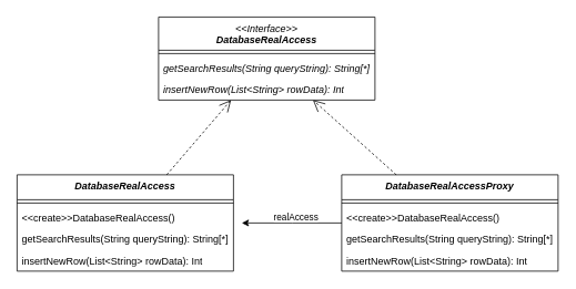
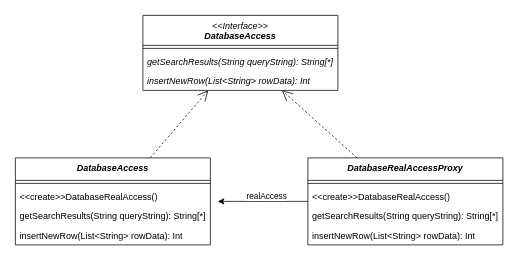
  <mxCell id="0" />
  <mxCell id="1" parent="0" />
- <mxCell id="2" value="&lt;span style=&quot;font-weight: normal;&quot;&gt;&amp;lt;&amp;lt;Interface&amp;gt;&amp;gt;&lt;/span&gt;&lt;br&gt;DatabaseRealAccess" style="swimlane;fontStyle=3;align=center;verticalAlign=top;childLayout=stackLayout;horizontal=1;startSize=40;horizontalStack=0;resizeParent=1;resizeParentMax=0;resizeLast=0;collapsible=1;marginBottom=0;whiteSpace=wrap;html=1;" vertex="1" parent="1"><mxGeometry x="190" y="20" width="260" height="100" as="geometry" /></mxCell>
+ <mxCell id="2" value="&lt;span style=&quot;font-weight: normal;&quot;&gt;&amp;lt;&amp;lt;Interface&amp;gt;&amp;gt;&lt;/span&gt;&lt;br&gt;DatabaseAccess" style="swimlane;fontStyle=3;align=center;verticalAlign=top;childLayout=stackLayout;horizontal=1;startSize=40;horizontalStack=0;resizeParent=1;resizeParentMax=0;resizeLast=0;collapsible=1;marginBottom=0;whiteSpace=wrap;html=1;" vertex="1" parent="1"><mxGeometry x="190" y="20" width="260" height="100" as="geometry" /></mxCell>
  <mxCell id="3" value="" style="line;strokeWidth=1;fillColor=none;align=left;verticalAlign=middle;spacingTop=-1;spacingLeft=3;spacingRight=3;rotatable=0;labelPosition=right;points=[];portConstraint=eastwest;strokeColor=inherit;" vertex="1" parent="2"><mxGeometry y="40" width="260" height="8" as="geometry" /></mxCell>
  <mxCell id="4" value="&lt;div&gt;getSearchResults(String queryString):&amp;nbsp;&lt;span style=&quot;background-color: transparent; color: light-dark(rgb(0, 0, 0), rgb(255, 255, 255));&quot;&gt;String[*]&lt;/span&gt;&lt;/div&gt;" style="text;strokeColor=none;fillColor=none;align=left;verticalAlign=top;spacingLeft=4;spacingRight=4;overflow=hidden;rotatable=0;points=[[0,0.5],[1,0.5]];portConstraint=eastwest;whiteSpace=wrap;html=1;fontStyle=2" vertex="1" parent="2"><mxGeometry y="48" width="260" height="26" as="geometry" /></mxCell>
  <mxCell id="5" value="&lt;div&gt;insertNewRow(List&amp;lt;String&amp;gt; rowData): Int&lt;/div&gt;" style="text;strokeColor=none;fillColor=none;align=left;verticalAlign=top;spacingLeft=4;spacingRight=4;overflow=hidden;rotatable=0;points=[[0,0.5],[1,0.5]];portConstraint=eastwest;whiteSpace=wrap;html=1;fontStyle=2" vertex="1" parent="2"><mxGeometry y="74" width="260" height="26" as="geometry" /></mxCell>
- <mxCell id="6" value="DatabaseRealAccess" style="swimlane;fontStyle=3;align=center;verticalAlign=top;childLayout=stackLayout;horizontal=1;startSize=30;horizontalStack=0;resizeParent=1;resizeParentMax=0;resizeLast=0;collapsible=1;marginBottom=0;whiteSpace=wrap;html=1;" vertex="1" parent="1"><mxGeometry x="20" y="210" width="260" height="116" as="geometry" /></mxCell>
+ <mxCell id="6" value="DatabaseAccess" style="swimlane;fontStyle=3;align=center;verticalAlign=top;childLayout=stackLayout;horizontal=1;startSize=30;horizontalStack=0;resizeParent=1;resizeParentMax=0;resizeLast=0;collapsible=1;marginBottom=0;whiteSpace=wrap;html=1;" vertex="1" parent="1"><mxGeometry x="20" y="210" width="260" height="116" as="geometry" /></mxCell>
  <mxCell id="7" value="" style="line;strokeWidth=1;fillColor=none;align=left;verticalAlign=middle;spacingTop=-1;spacingLeft=3;spacingRight=3;rotatable=0;labelPosition=right;points=[];portConstraint=eastwest;strokeColor=inherit;" vertex="1" parent="6"><mxGeometry y="30" width="260" height="8" as="geometry" /></mxCell>
  <mxCell id="8" value="&lt;div&gt;&amp;lt;&amp;lt;create&amp;gt;&amp;gt;DatabaseRealAccess()&lt;/div&gt;" style="text;strokeColor=none;fillColor=none;align=left;verticalAlign=top;spacingLeft=4;spacingRight=4;overflow=hidden;rotatable=0;points=[[0,0.5],[1,0.5]];portConstraint=eastwest;whiteSpace=wrap;html=1;fontStyle=0" vertex="1" parent="6"><mxGeometry y="38" width="260" height="26" as="geometry" /></mxCell>
  <mxCell id="9" value="&lt;div&gt;getSearchResults(String queryString):&amp;nbsp;&lt;span style=&quot;background-color: transparent; color: light-dark(rgb(0, 0, 0), rgb(255, 255, 255));&quot;&gt;String[*]&lt;/span&gt;&lt;/div&gt;" style="text;strokeColor=none;fillColor=none;align=left;verticalAlign=top;spacingLeft=4;spacingRight=4;overflow=hidden;rotatable=0;points=[[0,0.5],[1,0.5]];portConstraint=eastwest;whiteSpace=wrap;html=1;fontStyle=0" vertex="1" parent="6"><mxGeometry y="64" width="260" height="26" as="geometry" /></mxCell>
  <mxCell id="10" value="&lt;div&gt;insertNewRow(List&amp;lt;String&amp;gt; rowData): Int&lt;/div&gt;" style="text;strokeColor=none;fillColor=none;align=left;verticalAlign=top;spacingLeft=4;spacingRight=4;overflow=hidden;rotatable=0;points=[[0,0.5],[1,0.5]];portConstraint=eastwest;whiteSpace=wrap;html=1;fontStyle=0" vertex="1" parent="6"><mxGeometry y="90" width="260" height="26" as="geometry" /></mxCell>
  <mxCell id="11" value="" style="endArrow=open;dashed=1;endFill=0;endSize=12;html=1;rounded=0;" edge="1" parent="1" source="6" target="2"><mxGeometry width="160" relative="1" as="geometry"><mxPoint x="270" y="240" as="sourcePoint" /><mxPoint x="430" y="240" as="targetPoint" /></mxGeometry></mxCell>
  <mxCell id="12" style="edgeStyle=orthogonalEdgeStyle;rounded=0;orthogonalLoop=1;jettySize=auto;html=1;" edge="1" parent="1" source="14"><mxGeometry relative="1" as="geometry"><mxPoint x="290" y="268" as="targetPoint" /></mxGeometry></mxCell>
  <mxCell id="13" value="realAccess" style="edgeLabel;html=1;align=center;verticalAlign=middle;resizable=0;points=[];" vertex="1" connectable="0" parent="12"><mxGeometry x="0.022" y="1" relative="1" as="geometry"><mxPoint x="6" y="-9" as="offset" /></mxGeometry></mxCell>
  <mxCell id="14" value="DatabaseRealAccessProxy" style="swimlane;fontStyle=3;align=center;verticalAlign=top;childLayout=stackLayout;horizontal=1;startSize=30;horizontalStack=0;resizeParent=1;resizeParentMax=0;resizeLast=0;collapsible=1;marginBottom=0;whiteSpace=wrap;html=1;" vertex="1" parent="1"><mxGeometry x="410" y="210" width="260" height="116" as="geometry" /></mxCell>
  <mxCell id="15" value="" style="line;strokeWidth=1;fillColor=none;align=left;verticalAlign=middle;spacingTop=-1;spacingLeft=3;spacingRight=3;rotatable=0;labelPosition=right;points=[];portConstraint=eastwest;strokeColor=inherit;" vertex="1" parent="14"><mxGeometry y="30" width="260" height="8" as="geometry" /></mxCell>
  <mxCell id="16" value="&lt;div&gt;&amp;lt;&amp;lt;create&amp;gt;&amp;gt;DatabaseRealAccess()&lt;/div&gt;" style="text;strokeColor=none;fillColor=none;align=left;verticalAlign=top;spacingLeft=4;spacingRight=4;overflow=hidden;rotatable=0;points=[[0,0.5],[1,0.5]];portConstraint=eastwest;whiteSpace=wrap;html=1;fontStyle=0" vertex="1" parent="14"><mxGeometry y="38" width="260" height="26" as="geometry" /></mxCell>
  <mxCell id="17" value="&lt;div&gt;getSearchResults(String queryString):&amp;nbsp;&lt;span style=&quot;background-color: transparent; color: light-dark(rgb(0, 0, 0), rgb(255, 255, 255));&quot;&gt;String[*]&lt;/span&gt;&lt;/div&gt;" style="text;strokeColor=none;fillColor=none;align=left;verticalAlign=top;spacingLeft=4;spacingRight=4;overflow=hidden;rotatable=0;points=[[0,0.5],[1,0.5]];portConstraint=eastwest;whiteSpace=wrap;html=1;fontStyle=0" vertex="1" parent="14"><mxGeometry y="64" width="260" height="26" as="geometry" /></mxCell>
  <mxCell id="18" value="&lt;div&gt;insertNewRow(List&amp;lt;String&amp;gt; rowData): Int&lt;/div&gt;" style="text;strokeColor=none;fillColor=none;align=left;verticalAlign=top;spacingLeft=4;spacingRight=4;overflow=hidden;rotatable=0;points=[[0,0.5],[1,0.5]];portConstraint=eastwest;whiteSpace=wrap;html=1;fontStyle=0" vertex="1" parent="14"><mxGeometry y="90" width="260" height="26" as="geometry" /></mxCell>
  <mxCell id="19" value="" style="endArrow=open;dashed=1;endFill=0;endSize=12;html=1;rounded=0;" edge="1" parent="1" source="14" target="2"><mxGeometry width="160" relative="1" as="geometry"><mxPoint x="270" y="260" as="sourcePoint" /><mxPoint x="347" y="170" as="targetPoint" /></mxGeometry></mxCell>
